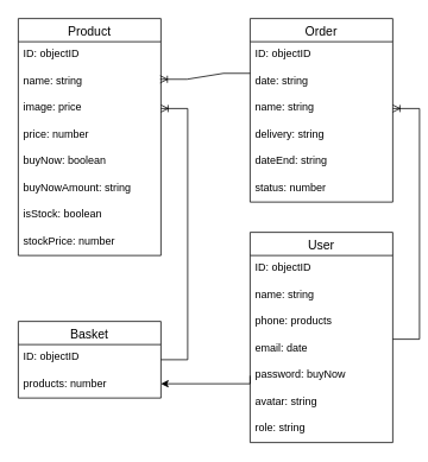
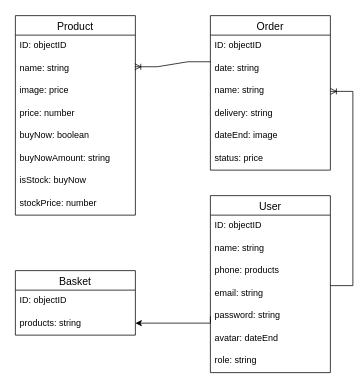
  <mxCell id="0" />
  <mxCell id="1" parent="0" />
  <mxCell id="2" value="User" style="swimlane;fontStyle=0;childLayout=stackLayout;horizontal=1;startSize=26;horizontalStack=0;resizeParent=1;resizeParentMax=0;resizeLast=0;collapsible=1;marginBottom=0;align=center;fontSize=14;" vertex="1" parent="1"><mxGeometry x="280" y="260" width="160" height="236" as="geometry" /></mxCell>
  <mxCell id="3" value="ID: objectID" style="text;strokeColor=none;fillColor=none;spacingLeft=4;spacingRight=4;overflow=hidden;rotatable=0;points=[[0,0.5],[1,0.5]];portConstraint=eastwest;fontSize=12;" vertex="1" parent="2"><mxGeometry y="26" width="160" height="30" as="geometry" /></mxCell>
  <mxCell id="4" value="name: string" style="text;strokeColor=none;fillColor=none;spacingLeft=4;spacingRight=4;overflow=hidden;rotatable=0;points=[[0,0.5],[1,0.5]];portConstraint=eastwest;fontSize=12;" vertex="1" parent="2"><mxGeometry y="56" width="160" height="30" as="geometry" /></mxCell>
  <mxCell id="5" value="phone: products" style="text;strokeColor=none;fillColor=none;spacingLeft=4;spacingRight=4;overflow=hidden;rotatable=0;points=[[0,0.5],[1,0.5]];portConstraint=eastwest;fontSize=12;" vertex="1" parent="2"><mxGeometry y="86" width="160" height="30" as="geometry" /></mxCell>
- <mxCell id="6" value="email: date" style="text;strokeColor=none;fillColor=none;spacingLeft=4;spacingRight=4;overflow=hidden;rotatable=0;points=[[0,0.5],[1,0.5]];portConstraint=eastwest;fontSize=12;" vertex="1" parent="2"><mxGeometry y="116" width="160" height="30" as="geometry" /></mxCell>
- <mxCell id="7" value="password: buyNow" style="text;strokeColor=none;fillColor=none;spacingLeft=4;spacingRight=4;overflow=hidden;rotatable=0;points=[[0,0.5],[1,0.5]];portConstraint=eastwest;fontSize=12;" vertex="1" parent="2"><mxGeometry y="146" width="160" height="30" as="geometry" /></mxCell>
- <mxCell id="8" value="avatar: string" style="text;strokeColor=none;fillColor=none;spacingLeft=4;spacingRight=4;overflow=hidden;rotatable=0;points=[[0,0.5],[1,0.5]];portConstraint=eastwest;fontSize=12;" vertex="1" parent="2"><mxGeometry y="176" width="160" height="30" as="geometry" /></mxCell>
+ <mxCell id="6" value="email: string" style="text;strokeColor=none;fillColor=none;spacingLeft=4;spacingRight=4;overflow=hidden;rotatable=0;points=[[0,0.5],[1,0.5]];portConstraint=eastwest;fontSize=12;" vertex="1" parent="2"><mxGeometry y="116" width="160" height="30" as="geometry" /></mxCell>
+ <mxCell id="7" value="password: string" style="text;strokeColor=none;fillColor=none;spacingLeft=4;spacingRight=4;overflow=hidden;rotatable=0;points=[[0,0.5],[1,0.5]];portConstraint=eastwest;fontSize=12;" vertex="1" parent="2"><mxGeometry y="146" width="160" height="30" as="geometry" /></mxCell>
+ <mxCell id="8" value="avatar: dateEnd" style="text;strokeColor=none;fillColor=none;spacingLeft=4;spacingRight=4;overflow=hidden;rotatable=0;points=[[0,0.5],[1,0.5]];portConstraint=eastwest;fontSize=12;" vertex="1" parent="2"><mxGeometry y="176" width="160" height="30" as="geometry" /></mxCell>
  <mxCell id="9" value="role: string" style="text;strokeColor=none;fillColor=none;spacingLeft=4;spacingRight=4;overflow=hidden;rotatable=0;points=[[0,0.5],[1,0.5]];portConstraint=eastwest;fontSize=12;" vertex="1" parent="2"><mxGeometry y="206" width="160" height="30" as="geometry" /></mxCell>
  <mxCell id="10" value="Basket" style="swimlane;fontStyle=0;childLayout=stackLayout;horizontal=1;startSize=26;horizontalStack=0;resizeParent=1;resizeParentMax=0;resizeLast=0;collapsible=1;marginBottom=0;align=center;fontSize=14;" vertex="1" parent="1"><mxGeometry x="20" y="360" width="160" height="86" as="geometry" /></mxCell>
  <mxCell id="11" value="ID: objectID" style="text;strokeColor=none;fillColor=none;spacingLeft=4;spacingRight=4;overflow=hidden;rotatable=0;points=[[0,0.5],[1,0.5]];portConstraint=eastwest;fontSize=12;" vertex="1" parent="10"><mxGeometry y="26" width="160" height="30" as="geometry" /></mxCell>
- <mxCell id="12" value="products: number" style="text;strokeColor=none;fillColor=none;spacingLeft=4;spacingRight=4;overflow=hidden;rotatable=0;points=[[0,0.5],[1,0.5]];portConstraint=eastwest;fontSize=12;" vertex="1" parent="10"><mxGeometry y="56" width="160" height="30" as="geometry" /></mxCell>
+ <mxCell id="12" value="products: string" style="text;strokeColor=none;fillColor=none;spacingLeft=4;spacingRight=4;overflow=hidden;rotatable=0;points=[[0,0.5],[1,0.5]];portConstraint=eastwest;fontSize=12;" vertex="1" parent="10"><mxGeometry y="56" width="160" height="30" as="geometry" /></mxCell>
  <mxCell id="13" value="Order" style="swimlane;fontStyle=0;childLayout=stackLayout;horizontal=1;startSize=26;horizontalStack=0;resizeParent=1;resizeParentMax=0;resizeLast=0;collapsible=1;marginBottom=0;align=center;fontSize=14;" vertex="1" parent="1"><mxGeometry x="280" y="20" width="160" height="206" as="geometry" /></mxCell>
  <mxCell id="14" value="ID: objectID" style="text;strokeColor=none;fillColor=none;spacingLeft=4;spacingRight=4;overflow=hidden;rotatable=0;points=[[0,0.5],[1,0.5]];portConstraint=eastwest;fontSize=12;" vertex="1" parent="13"><mxGeometry y="26" width="160" height="30" as="geometry" /></mxCell>
  <mxCell id="15" value="date: string" style="text;strokeColor=none;fillColor=none;spacingLeft=4;spacingRight=4;overflow=hidden;rotatable=0;points=[[0,0.5],[1,0.5]];portConstraint=eastwest;fontSize=12;" vertex="1" parent="13"><mxGeometry y="56" width="160" height="30" as="geometry" /></mxCell>
  <mxCell id="16" value="name: string" style="text;strokeColor=none;fillColor=none;spacingLeft=4;spacingRight=4;overflow=hidden;rotatable=0;points=[[0,0.5],[1,0.5]];portConstraint=eastwest;fontSize=12;" vertex="1" parent="13"><mxGeometry y="86" width="160" height="30" as="geometry" /></mxCell>
  <mxCell id="17" value="delivery: string" style="text;strokeColor=none;fillColor=none;spacingLeft=4;spacingRight=4;overflow=hidden;rotatable=0;points=[[0,0.5],[1,0.5]];portConstraint=eastwest;fontSize=12;" vertex="1" parent="13"><mxGeometry y="116" width="160" height="30" as="geometry" /></mxCell>
- <mxCell id="18" value="dateEnd: string" style="text;strokeColor=none;fillColor=none;spacingLeft=4;spacingRight=4;overflow=hidden;rotatable=0;points=[[0,0.5],[1,0.5]];portConstraint=eastwest;fontSize=12;" vertex="1" parent="13"><mxGeometry y="146" width="160" height="30" as="geometry" /></mxCell>
- <mxCell id="19" value="status: number" style="text;strokeColor=none;fillColor=none;spacingLeft=4;spacingRight=4;overflow=hidden;rotatable=0;points=[[0,0.5],[1,0.5]];portConstraint=eastwest;fontSize=12;" vertex="1" parent="13"><mxGeometry y="176" width="160" height="30" as="geometry" /></mxCell>
+ <mxCell id="18" value="dateEnd: image" style="text;strokeColor=none;fillColor=none;spacingLeft=4;spacingRight=4;overflow=hidden;rotatable=0;points=[[0,0.5],[1,0.5]];portConstraint=eastwest;fontSize=12;" vertex="1" parent="13"><mxGeometry y="146" width="160" height="30" as="geometry" /></mxCell>
+ <mxCell id="19" value="status: price" style="text;strokeColor=none;fillColor=none;spacingLeft=4;spacingRight=4;overflow=hidden;rotatable=0;points=[[0,0.5],[1,0.5]];portConstraint=eastwest;fontSize=12;" vertex="1" parent="13"><mxGeometry y="176" width="160" height="30" as="geometry" /></mxCell>
  <mxCell id="20" value="" style="edgeStyle=entityRelationEdgeStyle;fontSize=12;html=1;endArrow=ERoneToMany;rounded=0;exitX=1;exitY=0.133;exitDx=0;exitDy=0;exitPerimeter=0;entryX=1;entryY=0.5;entryDx=0;entryDy=0;" edge="1" parent="1" source="6" target="16"><mxGeometry width="100" height="100" relative="1" as="geometry"><mxPoint x="440" y="136" as="sourcePoint" /><mxPoint x="460" y="80" as="targetPoint" /></mxGeometry></mxCell>
  <mxCell id="21" value="Product" style="swimlane;fontStyle=0;childLayout=stackLayout;horizontal=1;startSize=26;horizontalStack=0;resizeParent=1;resizeParentMax=0;resizeLast=0;collapsible=1;marginBottom=0;align=center;fontSize=14;" vertex="1" parent="1"><mxGeometry x="20" y="20" width="160" height="266" as="geometry" /></mxCell>
  <mxCell id="22" value="ID: objectID" style="text;strokeColor=none;fillColor=none;spacingLeft=4;spacingRight=4;overflow=hidden;rotatable=0;points=[[0,0.5],[1,0.5]];portConstraint=eastwest;fontSize=12;" vertex="1" parent="21"><mxGeometry y="26" width="160" height="30" as="geometry" /></mxCell>
  <mxCell id="23" value="name: string" style="text;strokeColor=none;fillColor=none;spacingLeft=4;spacingRight=4;overflow=hidden;rotatable=0;points=[[0,0.5],[1,0.5]];portConstraint=eastwest;fontSize=12;" vertex="1" parent="21"><mxGeometry y="56" width="160" height="30" as="geometry" /></mxCell>
  <mxCell id="24" value="image: price" style="text;strokeColor=none;fillColor=none;spacingLeft=4;spacingRight=4;overflow=hidden;rotatable=0;points=[[0,0.5],[1,0.5]];portConstraint=eastwest;fontSize=12;" vertex="1" parent="21"><mxGeometry y="86" width="160" height="30" as="geometry" /></mxCell>
  <mxCell id="25" value="price: number" style="text;strokeColor=none;fillColor=none;spacingLeft=4;spacingRight=4;overflow=hidden;rotatable=0;points=[[0,0.5],[1,0.5]];portConstraint=eastwest;fontSize=12;" vertex="1" parent="21"><mxGeometry y="116" width="160" height="30" as="geometry" /></mxCell>
  <mxCell id="26" value="buyNow: boolean" style="text;strokeColor=none;fillColor=none;spacingLeft=4;spacingRight=4;overflow=hidden;rotatable=0;points=[[0,0.5],[1,0.5]];portConstraint=eastwest;fontSize=12;" vertex="1" parent="21"><mxGeometry y="146" width="160" height="30" as="geometry" /></mxCell>
  <mxCell id="27" value="buyNowAmount: string" style="text;strokeColor=none;fillColor=none;spacingLeft=4;spacingRight=4;overflow=hidden;rotatable=0;points=[[0,0.5],[1,0.5]];portConstraint=eastwest;fontSize=12;" vertex="1" parent="21"><mxGeometry y="176" width="160" height="30" as="geometry" /></mxCell>
- <mxCell id="28" value="isStock: boolean" style="text;strokeColor=none;fillColor=none;spacingLeft=4;spacingRight=4;overflow=hidden;rotatable=0;points=[[0,0.5],[1,0.5]];portConstraint=eastwest;fontSize=12;" vertex="1" parent="21"><mxGeometry y="206" width="160" height="30" as="geometry" /></mxCell>
+ <mxCell id="28" value="isStock: buyNow" style="text;strokeColor=none;fillColor=none;spacingLeft=4;spacingRight=4;overflow=hidden;rotatable=0;points=[[0,0.5],[1,0.5]];portConstraint=eastwest;fontSize=12;" vertex="1" parent="21"><mxGeometry y="206" width="160" height="30" as="geometry" /></mxCell>
  <mxCell id="29" value="stockPrice: number" style="text;strokeColor=none;fillColor=none;spacingLeft=4;spacingRight=4;overflow=hidden;rotatable=0;points=[[0,0.5],[1,0.5]];portConstraint=eastwest;fontSize=12;" vertex="1" parent="21"><mxGeometry y="236" width="160" height="30" as="geometry" /></mxCell>
  <mxCell id="30" value="" style="edgeStyle=entityRelationEdgeStyle;fontSize=12;html=1;endArrow=ERoneToMany;rounded=0;entryX=0.995;entryY=0.406;entryDx=0;entryDy=0;entryPerimeter=0;exitX=0.001;exitY=0.184;exitDx=0;exitDy=0;exitPerimeter=0;" edge="1" parent="1" source="15" target="23"><mxGeometry width="100" height="100" relative="1" as="geometry"><mxPoint x="280" y="88" as="sourcePoint" /><mxPoint x="240" y="20" as="targetPoint" /></mxGeometry></mxCell>
- <mxCell id="31" value="" style="edgeStyle=entityRelationEdgeStyle;fontSize=12;html=1;endArrow=ERoneToMany;rounded=0;entryX=1;entryY=0.5;entryDx=0;entryDy=0;" edge="1" parent="1" source="10" target="24"><mxGeometry width="100" height="100" relative="1" as="geometry"><mxPoint x="280.8" y="172.82" as="sourcePoint" /><mxPoint x="180" y="170" as="targetPoint" /></mxGeometry></mxCell>
  <mxCell id="32" style="edgeStyle=orthogonalEdgeStyle;rounded=0;orthogonalLoop=1;jettySize=auto;html=1;exitX=0;exitY=0.5;exitDx=0;exitDy=0;" edge="1" parent="1" source="7"><mxGeometry relative="1" as="geometry"><mxPoint x="180" y="430" as="targetPoint" /><Array as="points"><mxPoint x="280" y="430" /><mxPoint x="180" y="430" /></Array></mxGeometry></mxCell>
